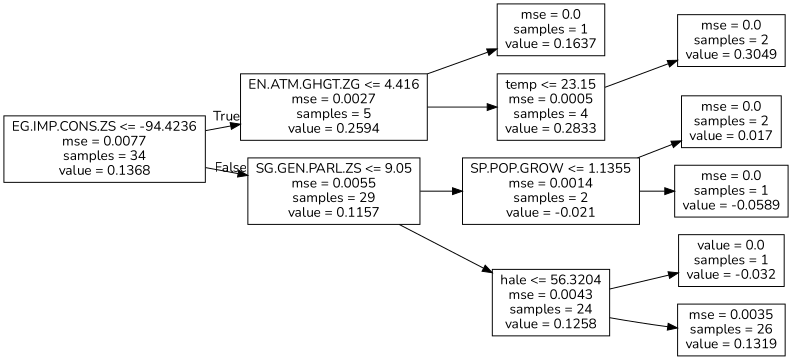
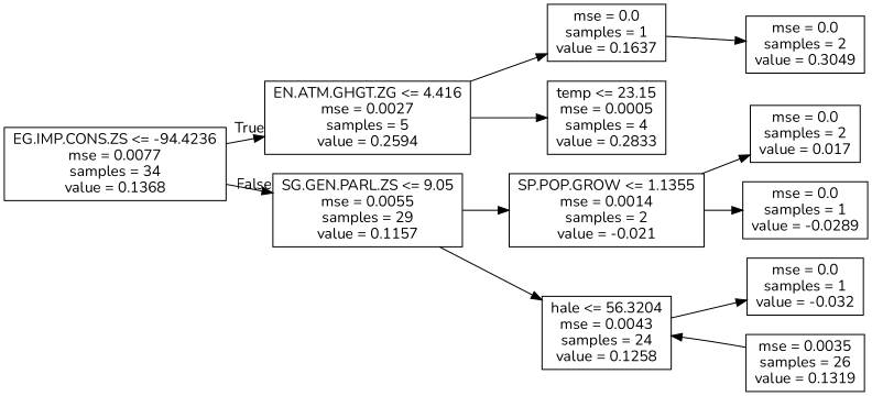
  digraph {
    fontname=Nunito
    rankdir=LR
    node [fontname=Nunito shape=box]
    edge [fontname=Nunito]
    n1 [label="EG.IMP.CONS.ZS <= -94.4236\nmse = 0.0077\nsamples = 34\nvalue = 0.1368"]
    n2 [label="EN.ATM.GHGT.ZG <= 4.416\nmse = 0.0027\nsamples = 5\nvalue = 0.2594"]
    n3 [label="SG.GEN.PARL.ZS <= 9.05\nmse = 0.0055\nsamples = 29\nvalue = 0.1157"]
    n4 [label="mse = 0.0\nsamples = 1\nvalue = 0.1637"]
    n5 [label="temp <= 23.15\nmse = 0.0005\nsamples = 4\nvalue = 0.2833"]
    n6 [label="SP.POP.GROW <= 1.1355\nmse = 0.0014\nsamples = 2\nvalue = -0.021"]
    n7 [label="hale <= 56.3204\nmse = 0.0043\nsamples = 24\nvalue = 0.1258"]
    n8 [label="mse = 0.0\nsamples = 2\nvalue = 0.3049"]
    n9 [label="mse = 0.0\nsamples = 2\nvalue = 0.017"]
-   n10 [label="mse = 0.0\nsamples = 1\nvalue = -0.0589"]
-   n11 [label="value = 0.0\nsamples = 1\nvalue = -0.032"]
+   n10 [label="mse = 0.0\nsamples = 1\nvalue = -0.0289"]
+   n11 [label="mse = 0.0\nsamples = 1\nvalue = -0.032"]
    n12 [label="mse = 0.0035\nsamples = 26\nvalue = 0.1319"]
    n1 -> n2 [headlabel=True labelangle=45 labeldistance=2.5]
    n1 -> n3 [headlabel=False labelangle=-45 labeldistance=2.5]
    n2 -> n4
    n2 -> n5
    n3 -> n6
    n3 -> n7
-   n5 -> n8
+   n4 -> n8
    n6 -> n9
    n6 -> n10
    n7 -> n11
-   n7 -> n12
+   n12 -> n7
  }
